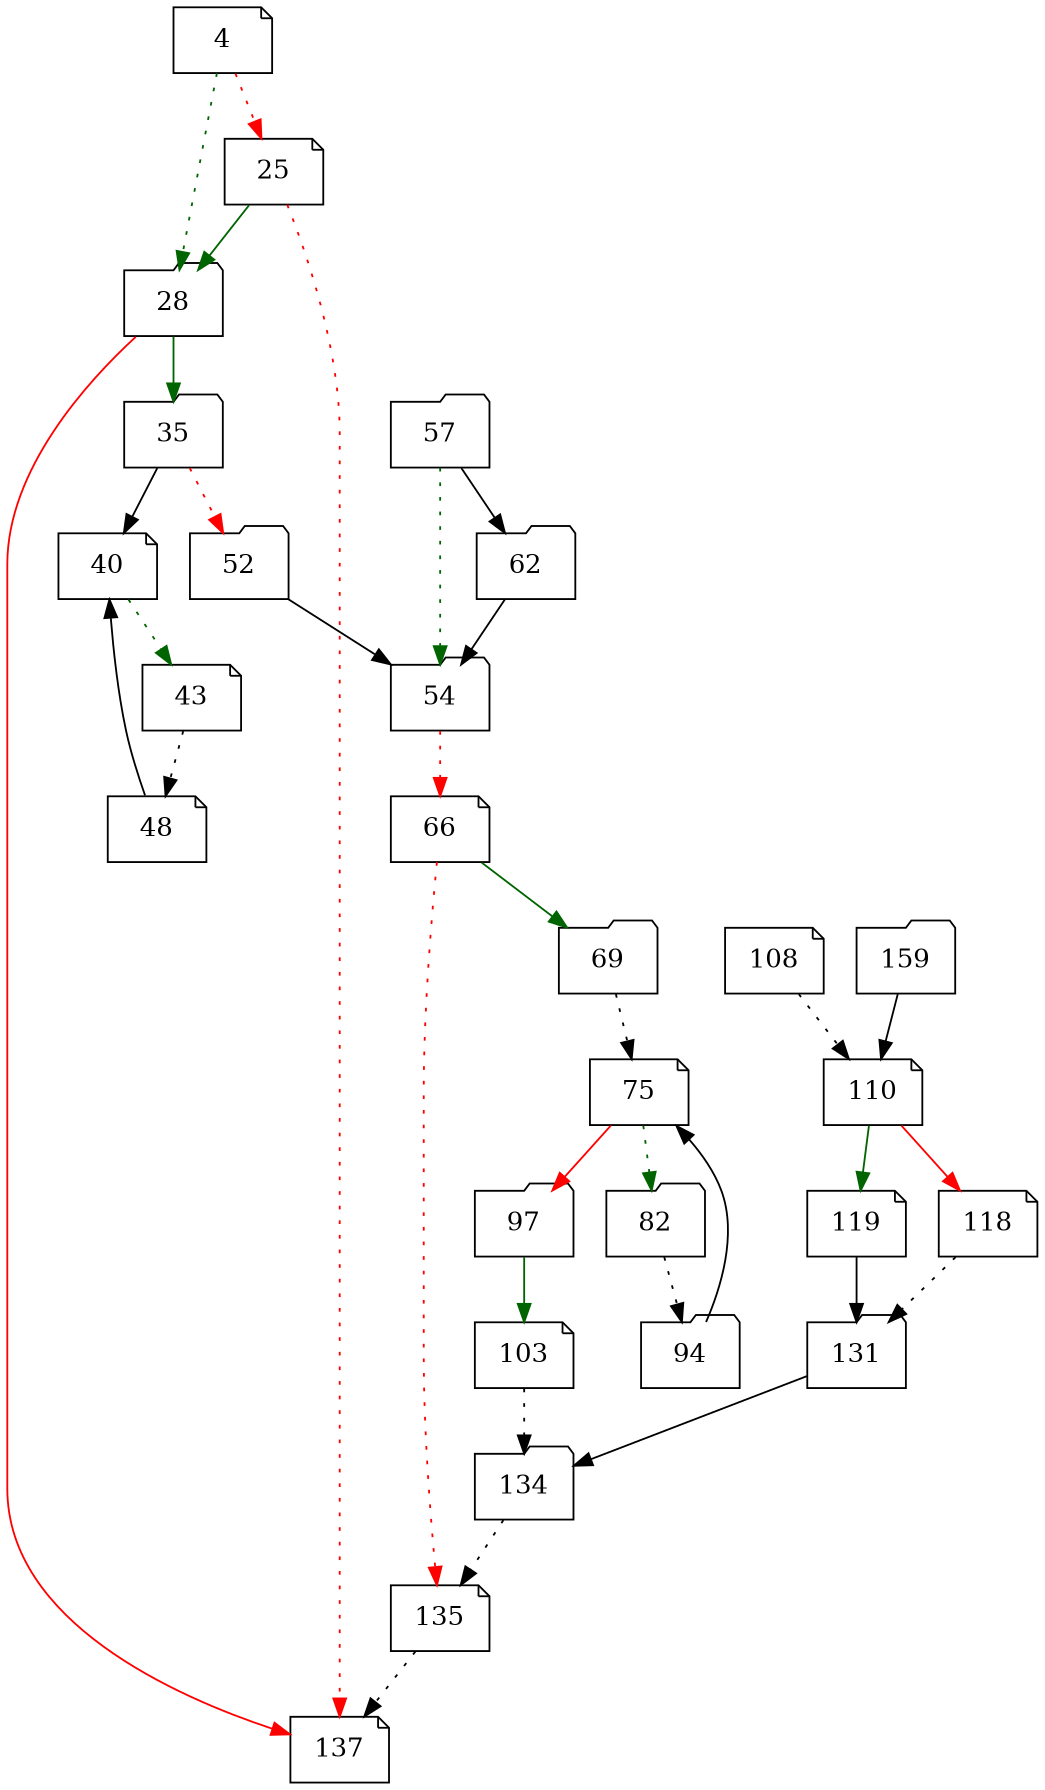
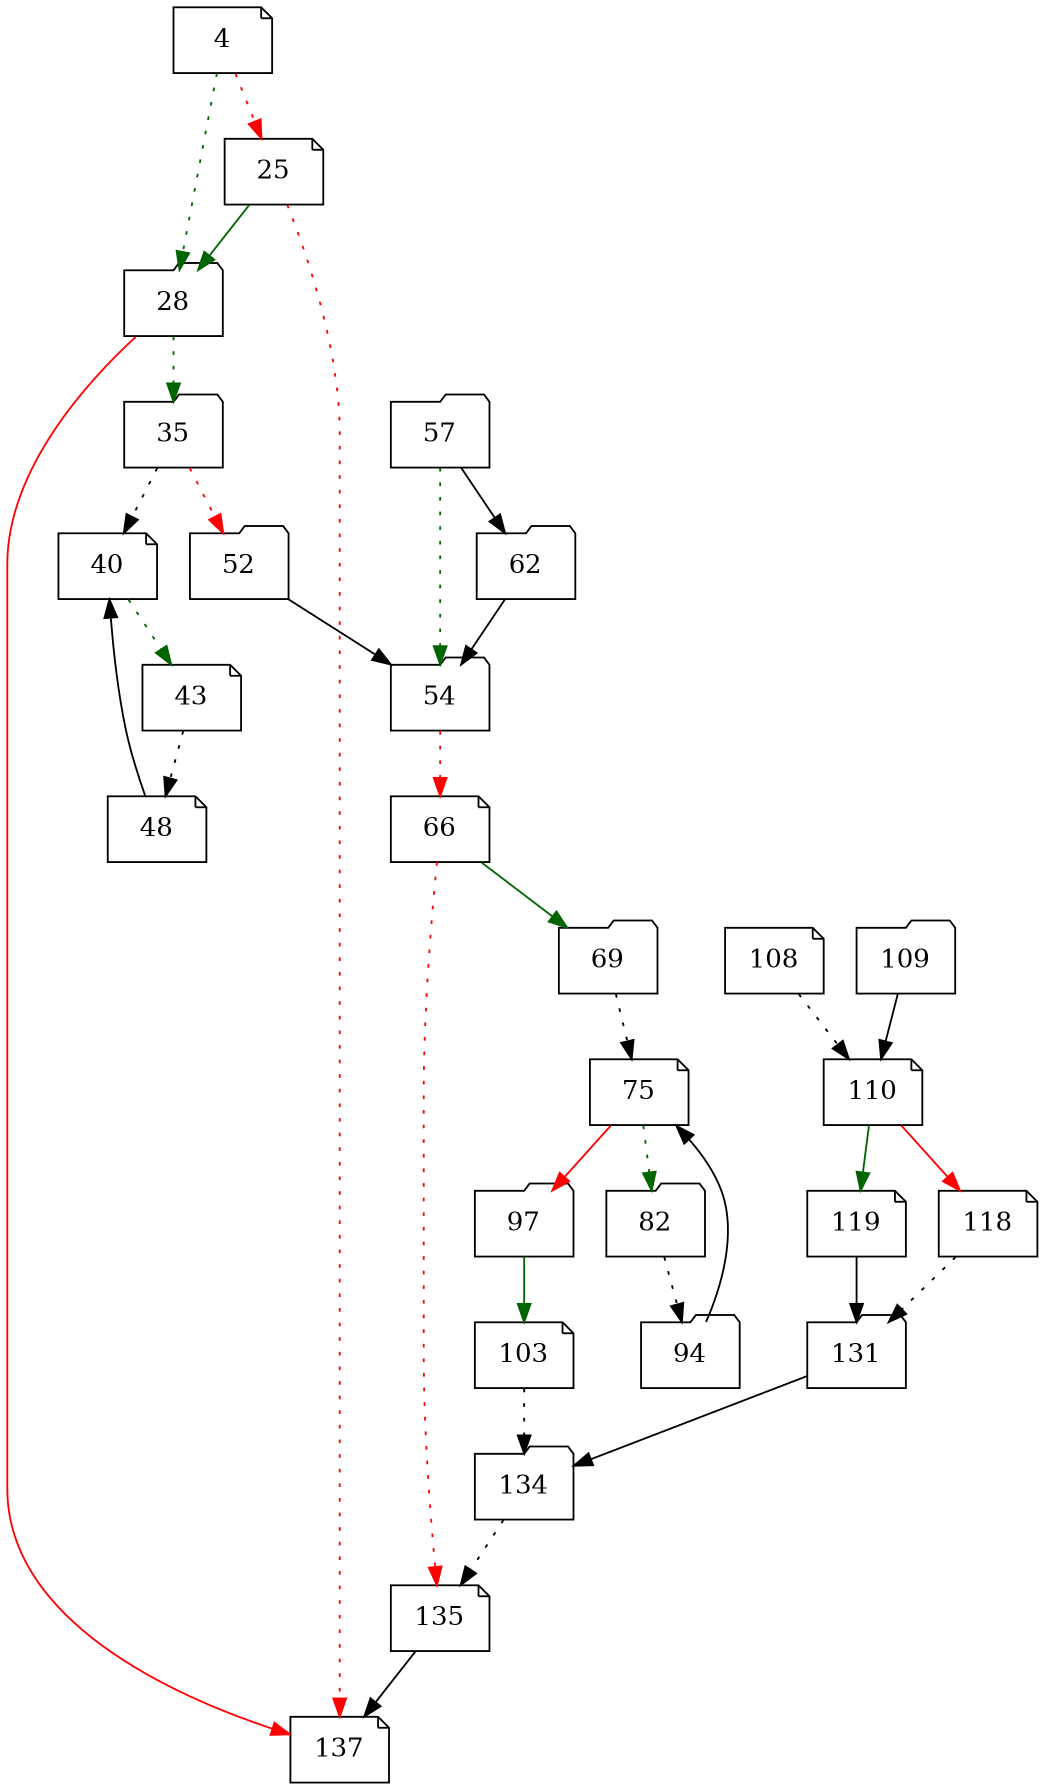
  strict digraph {
    node [shape=note]
    edge [style=dotted]
    4 [entry=true]
    28 [shape=folder]
    25
    137
    35 [shape=folder]
    40
    52 [shape=folder]
    43
    48
    54 [shape=folder]
    66
    57 [shape=folder]
    62 [shape=folder]
    69 [shape=folder]
    135
    75
    82 [shape=folder]
    97 [shape=folder]
    94 [shape=folder]
    103
    134 [shape=folder]
    108
    110
-   109 [shape=folder label=159]
+   109 [shape=folder]
    119
    118
    131 [shape=folder]
    4 -> 28 [color=darkgreen cond=true]
    4 -> 25 [color=red cond=false]
    28 -> 137 [color=red cond=false style=solid]
-   28 -> 35 [color=darkgreen cond=true style=solid]
+   28 -> 35 [color=darkgreen cond=true]
    25 -> 28 [color=darkgreen cond=true style=solid]
    25 -> 137 [color=red cond=false]
-   35 -> 40 [style=solid]
+   35 -> 40
    35 -> 52 [color=red cond=false]
    40 -> 43 [color=darkgreen cond=true]
    52 -> 54 [style=solid]
    43 -> 48
    48 -> 40 [style=solid]
    54 -> 66 [color=red cond=false]
    66 -> 69 [color=darkgreen cond=true style=solid]
    66 -> 135 [color=red cond=false]
    57 -> 54 [color=darkgreen cond=true]
    57 -> 62 [style=solid]
    62 -> 54 [style=solid]
    69 -> 75
-   135 -> 137
+   135 -> 137 [style=solid]
    75 -> 82 [color=darkgreen cond=true]
    75 -> 97 [color=red cond=false style=solid]
    82 -> 94
    97 -> 103 [color=darkgreen cond=true style=solid]
    94 -> 75 [style=solid]
    103 -> 134
    134 -> 135
    108 -> 110
    110 -> 119 [color=darkgreen cond=true style=solid]
    110 -> 118 [color=red cond=false style=solid]
    109 -> 110 [style=solid]
    119 -> 131 [style=solid]
    118 -> 131
    131 -> 134 [style=solid]
  }
